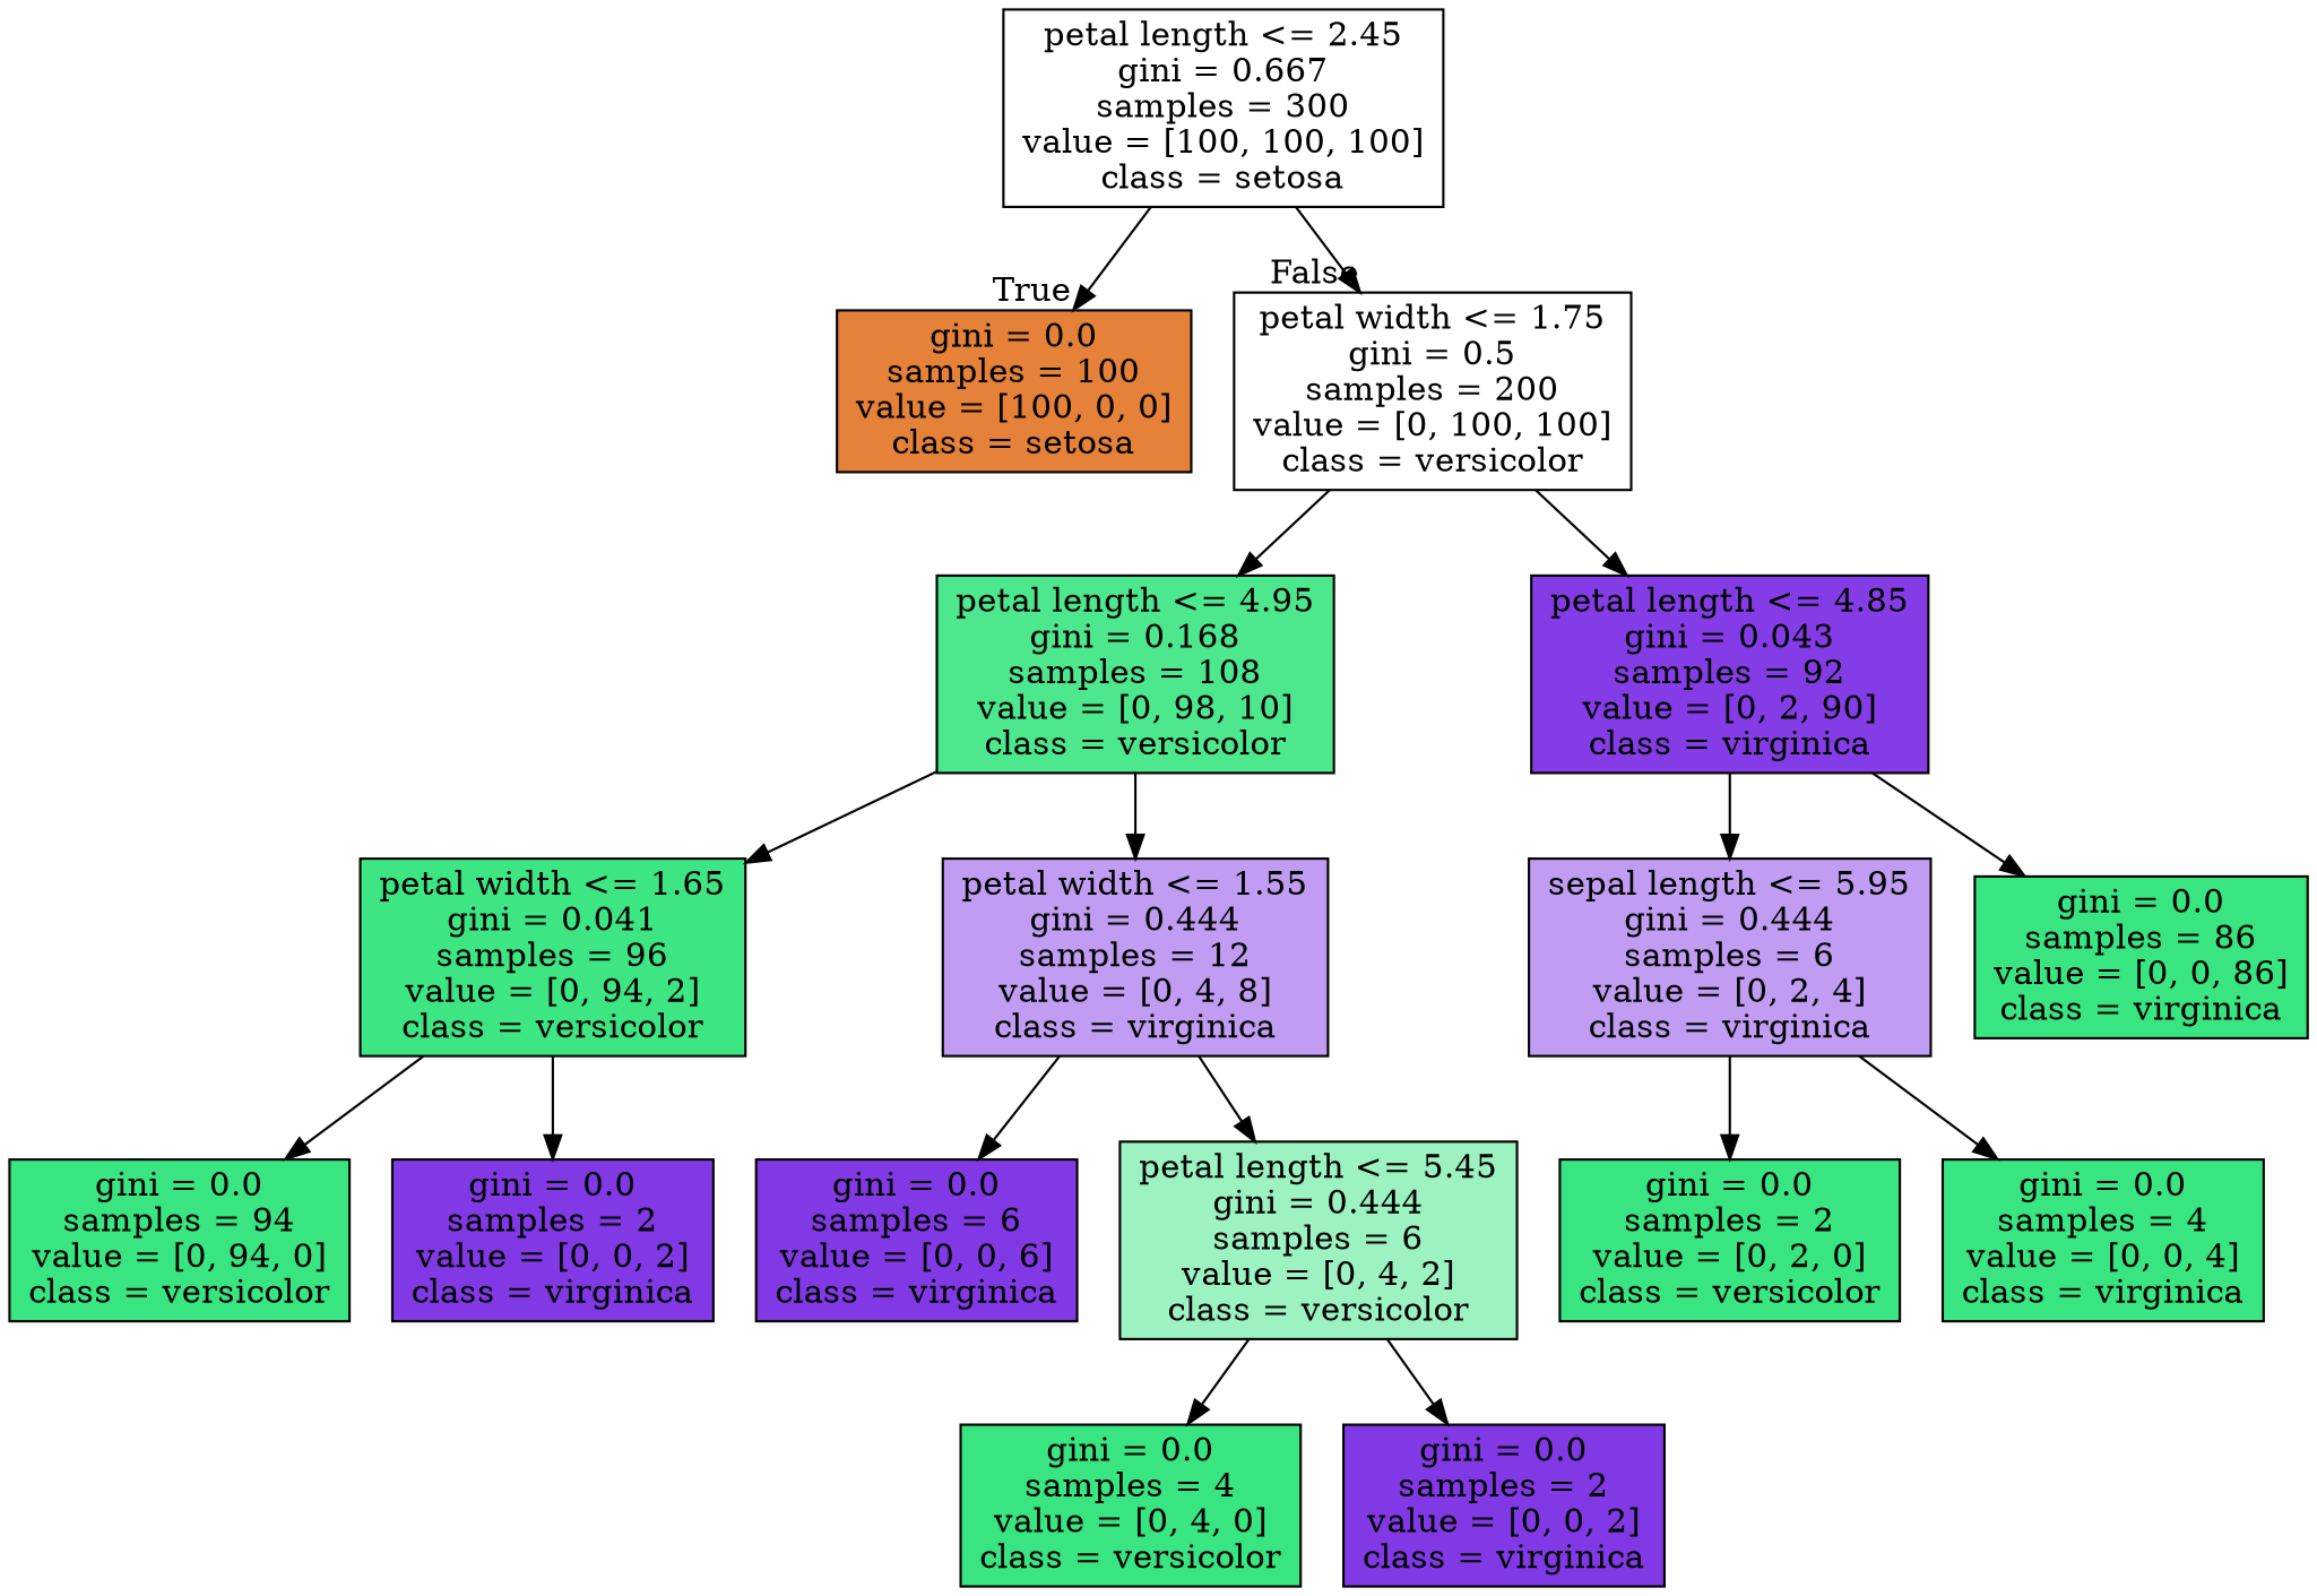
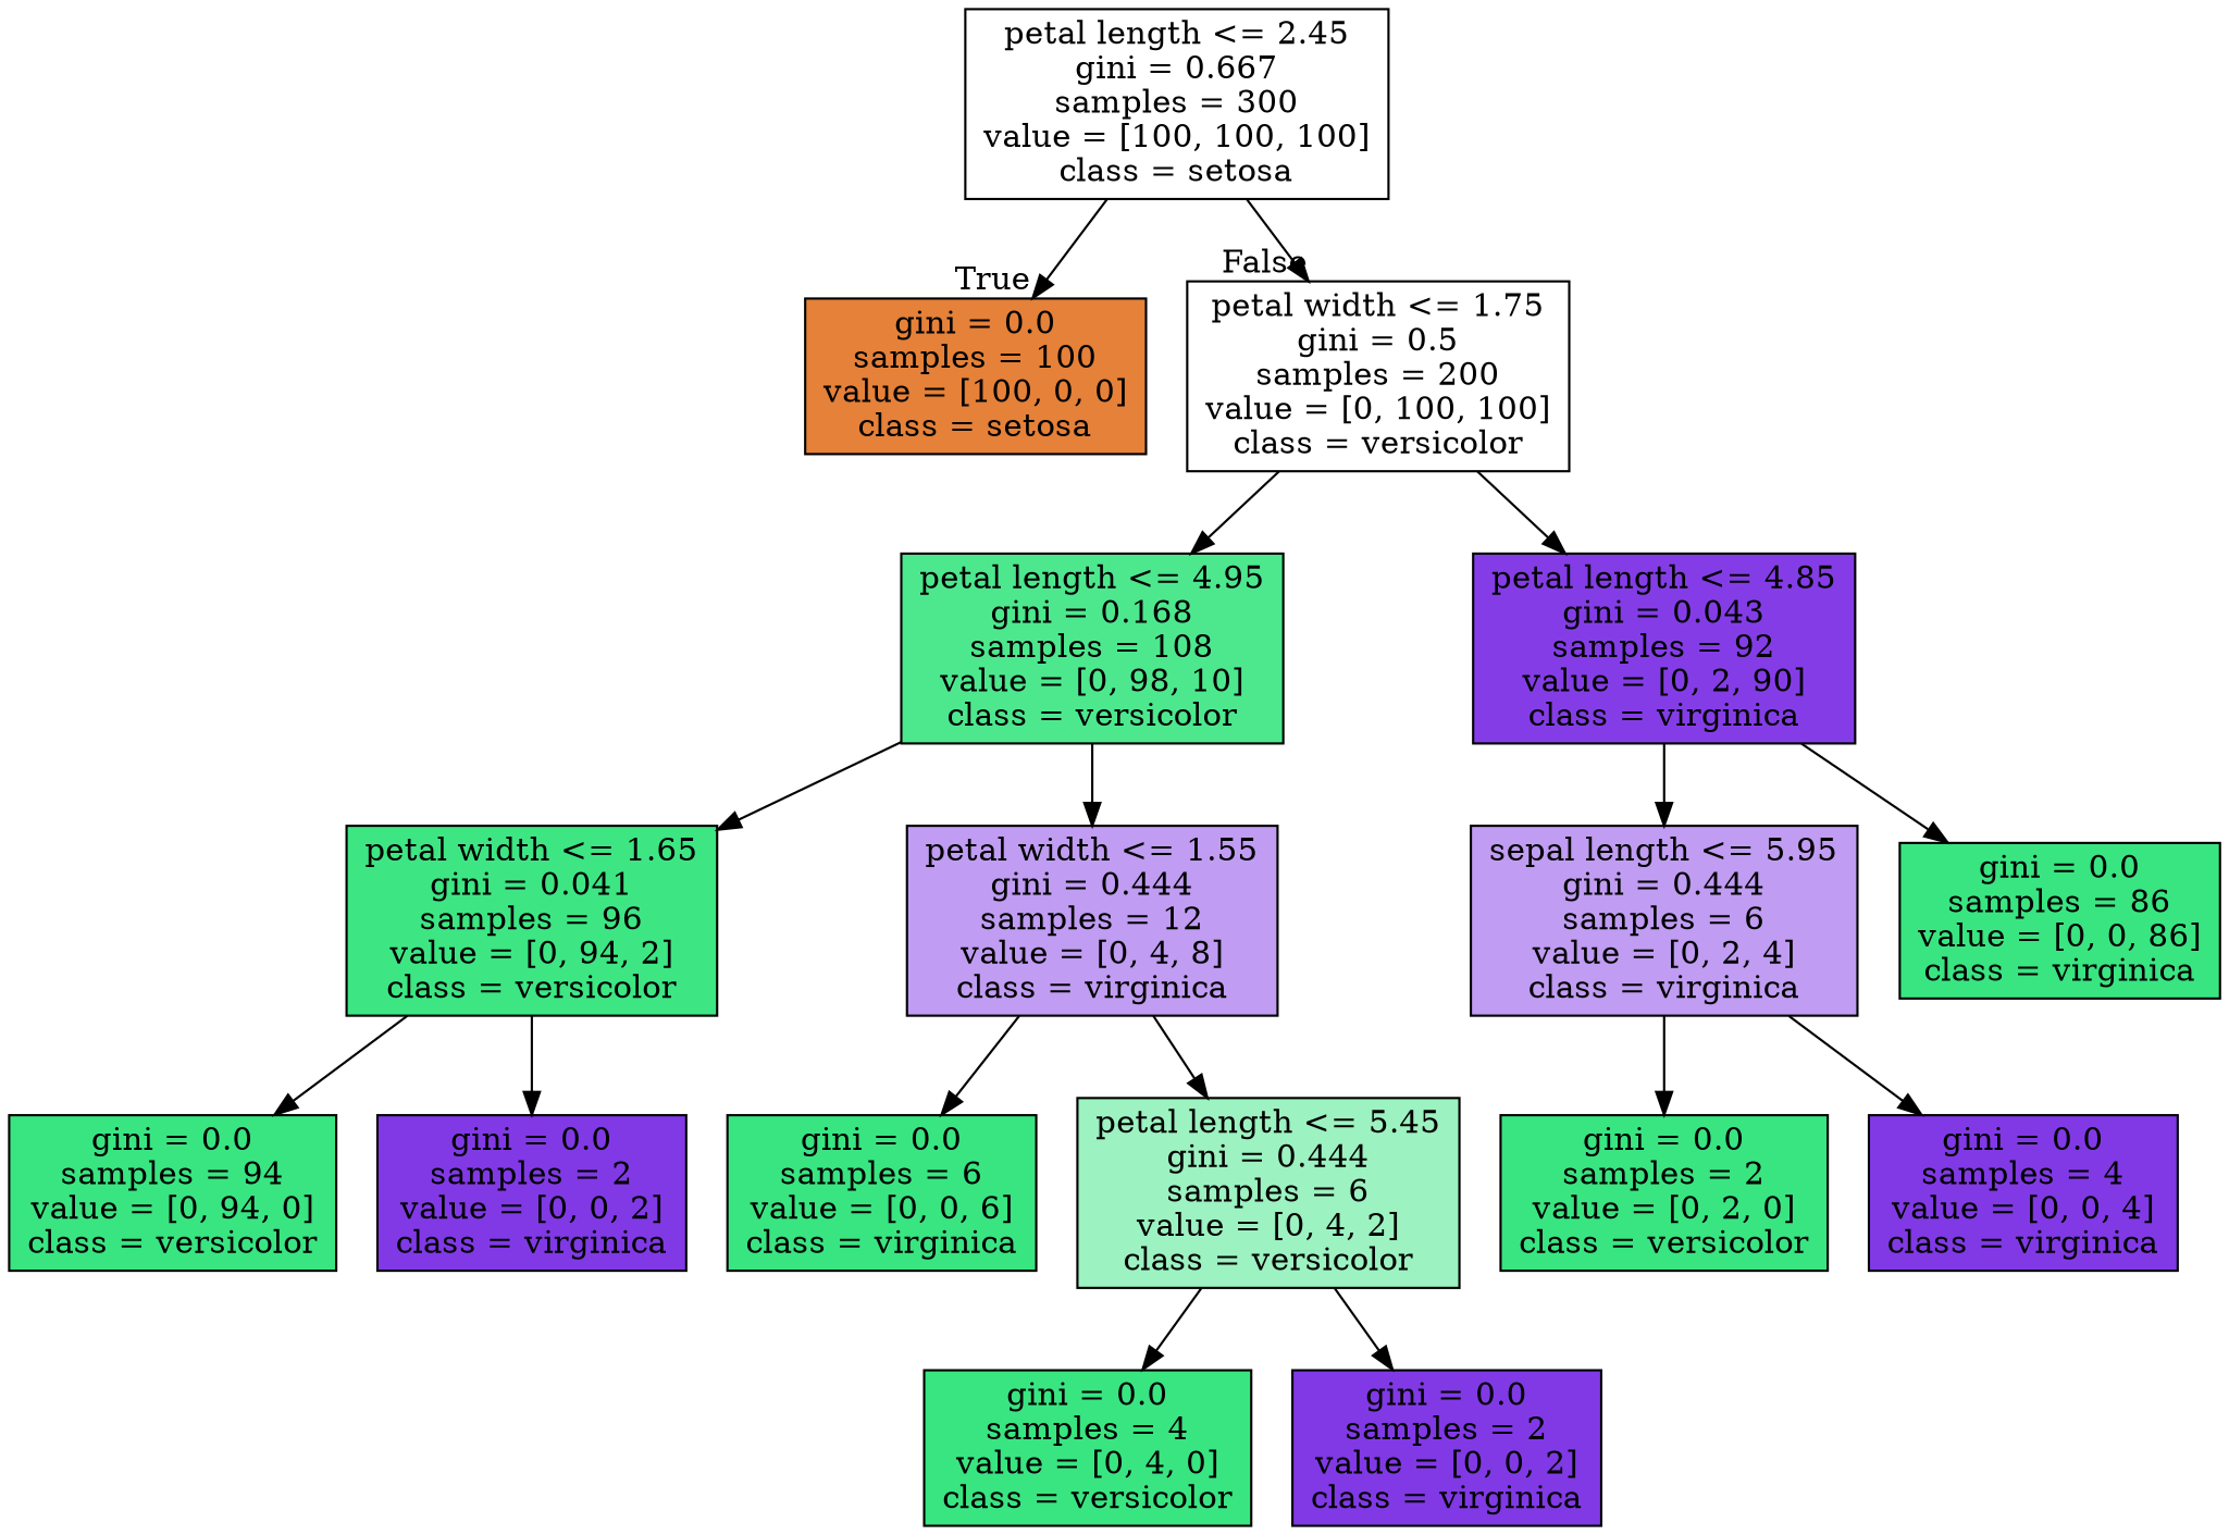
  digraph {
    node [color=black fillcolor="#39e581ff" shape=box style=filled]
    n1 [fillcolor="#e5813900" label="petal length <= 2.45\ngini = 0.667\nsamples = 300\nvalue = [100, 100, 100]\nclass = setosa"]
    n2 [fillcolor="#e58139ff" label="gini = 0.0\nsamples = 100\nvalue = [100, 0, 0]\nclass = setosa"]
    n3 [fillcolor="#39e58100" label="petal width <= 1.75\ngini = 0.5\nsamples = 200\nvalue = [0, 100, 100]\nclass = versicolor"]
    n4 [fillcolor="#39e581e5" label="petal length <= 4.95\ngini = 0.168\nsamples = 108\nvalue = [0, 98, 10]\nclass = versicolor"]
    n5 [fillcolor="#8139e5f9" label="petal length <= 4.85\ngini = 0.043\nsamples = 92\nvalue = [0, 2, 90]\nclass = virginica"]
    n6 [fillcolor="#39e581fa" label="petal width <= 1.65\ngini = 0.041\nsamples = 96\nvalue = [0, 94, 2]\nclass = versicolor"]
    n7 [fillcolor="#8139e57f" label="petal width <= 1.55\ngini = 0.444\nsamples = 12\nvalue = [0, 4, 8]\nclass = virginica"]
    n8 [fillcolor="#8139e57f" label="sepal length <= 5.95\ngini = 0.444\nsamples = 6\nvalue = [0, 2, 4]\nclass = virginica"]
    n9 [label="gini = 0.0\nsamples = 86\nvalue = [0, 0, 86]\nclass = virginica"]
    n10 [label="gini = 0.0\nsamples = 94\nvalue = [0, 94, 0]\nclass = versicolor"]
    n11 [fillcolor="#8139e5ff" label="gini = 0.0\nsamples = 2\nvalue = [0, 0, 2]\nclass = virginica"]
-   n12 [fillcolor="#8139e5ff" label="gini = 0.0\nsamples = 6\nvalue = [0, 0, 6]\nclass = virginica"]
+   n12 [label="gini = 0.0\nsamples = 6\nvalue = [0, 0, 6]\nclass = virginica"]
    n13 [fillcolor="#39e5817f" label="petal length <= 5.45\ngini = 0.444\nsamples = 6\nvalue = [0, 4, 2]\nclass = versicolor"]
    n14 [label="gini = 0.0\nsamples = 4\nvalue = [0, 4, 0]\nclass = versicolor"]
    n15 [fillcolor="#8139e5ff" label="gini = 0.0\nsamples = 2\nvalue = [0, 0, 2]\nclass = virginica"]
    n16 [label="gini = 0.0\nsamples = 2\nvalue = [0, 2, 0]\nclass = versicolor"]
-   n17 [label="gini = 0.0\nsamples = 4\nvalue = [0, 0, 4]\nclass = virginica"]
+   n17 [fillcolor="#8139e5ff" label="gini = 0.0\nsamples = 4\nvalue = [0, 0, 4]\nclass = virginica"]
    n1 -> n2 [headlabel=True labelangle=45 labeldistance=2.5]
    n1 -> n3 [headlabel=False labelangle=-45 labeldistance=2.5]
    n3 -> n4
    n3 -> n5
    n4 -> n6
    n4 -> n7
    n5 -> n8
    n5 -> n9
    n6 -> n10
    n6 -> n11
    n7 -> n12
    n7 -> n13
    n8 -> n16
    n8 -> n17
    n13 -> n14
    n13 -> n15
  }
